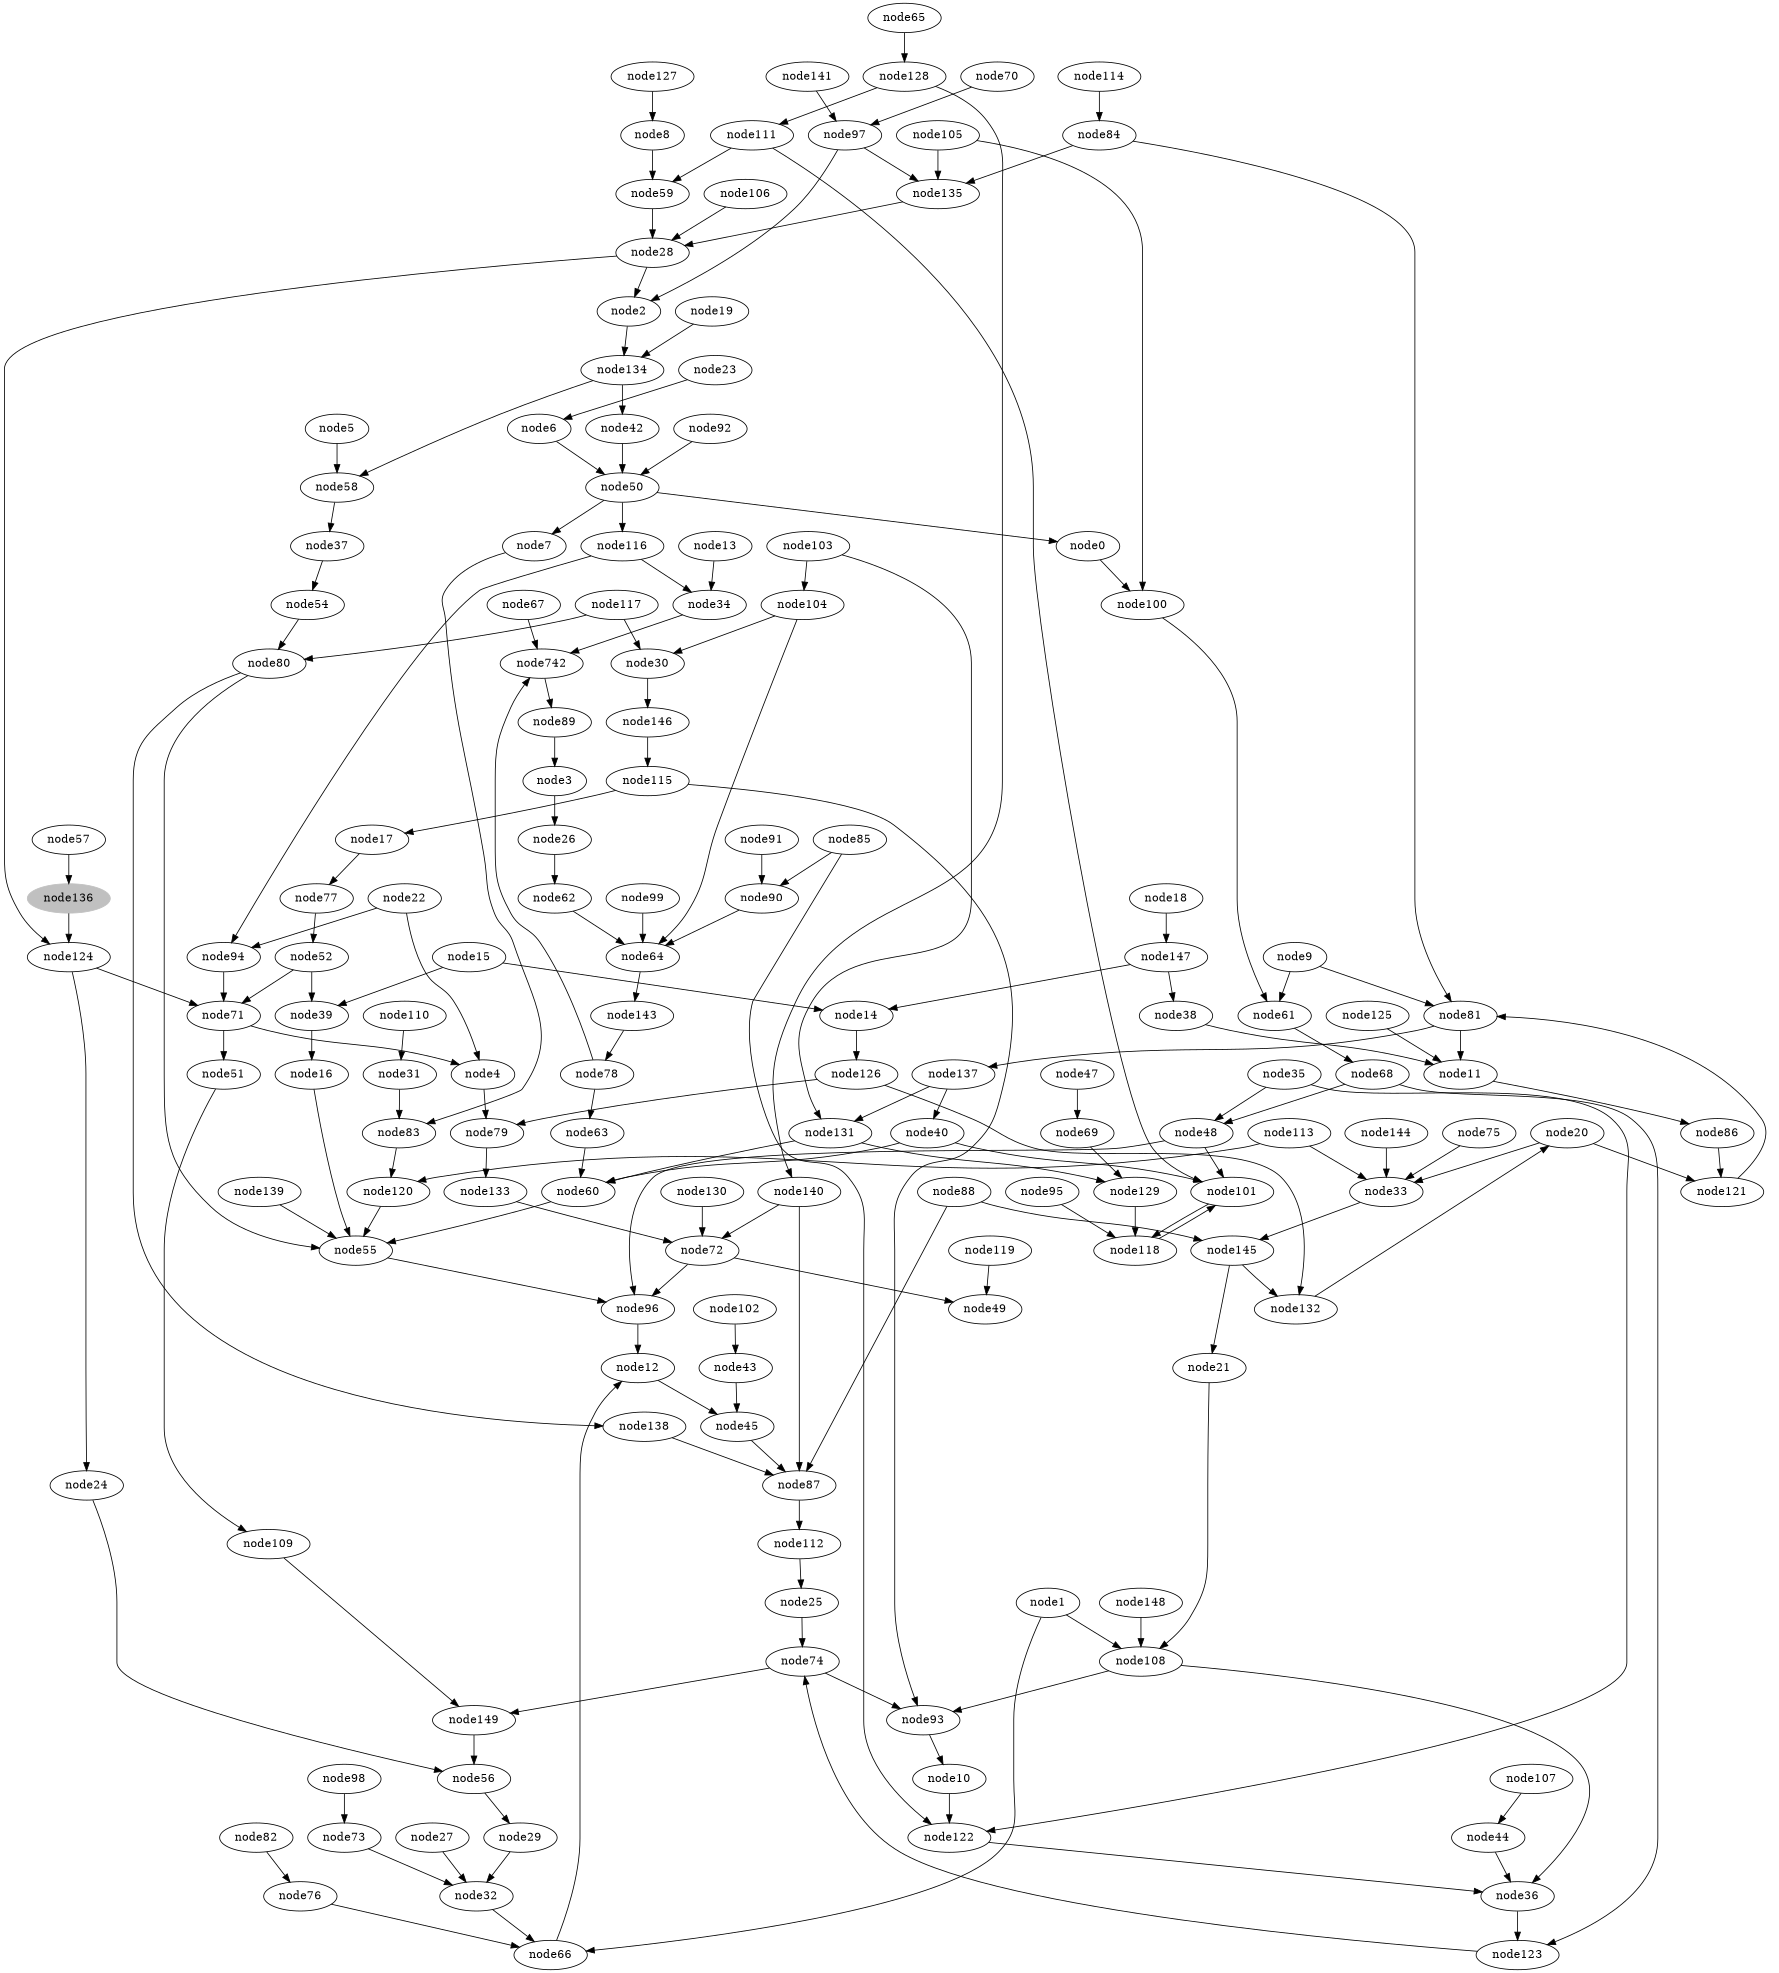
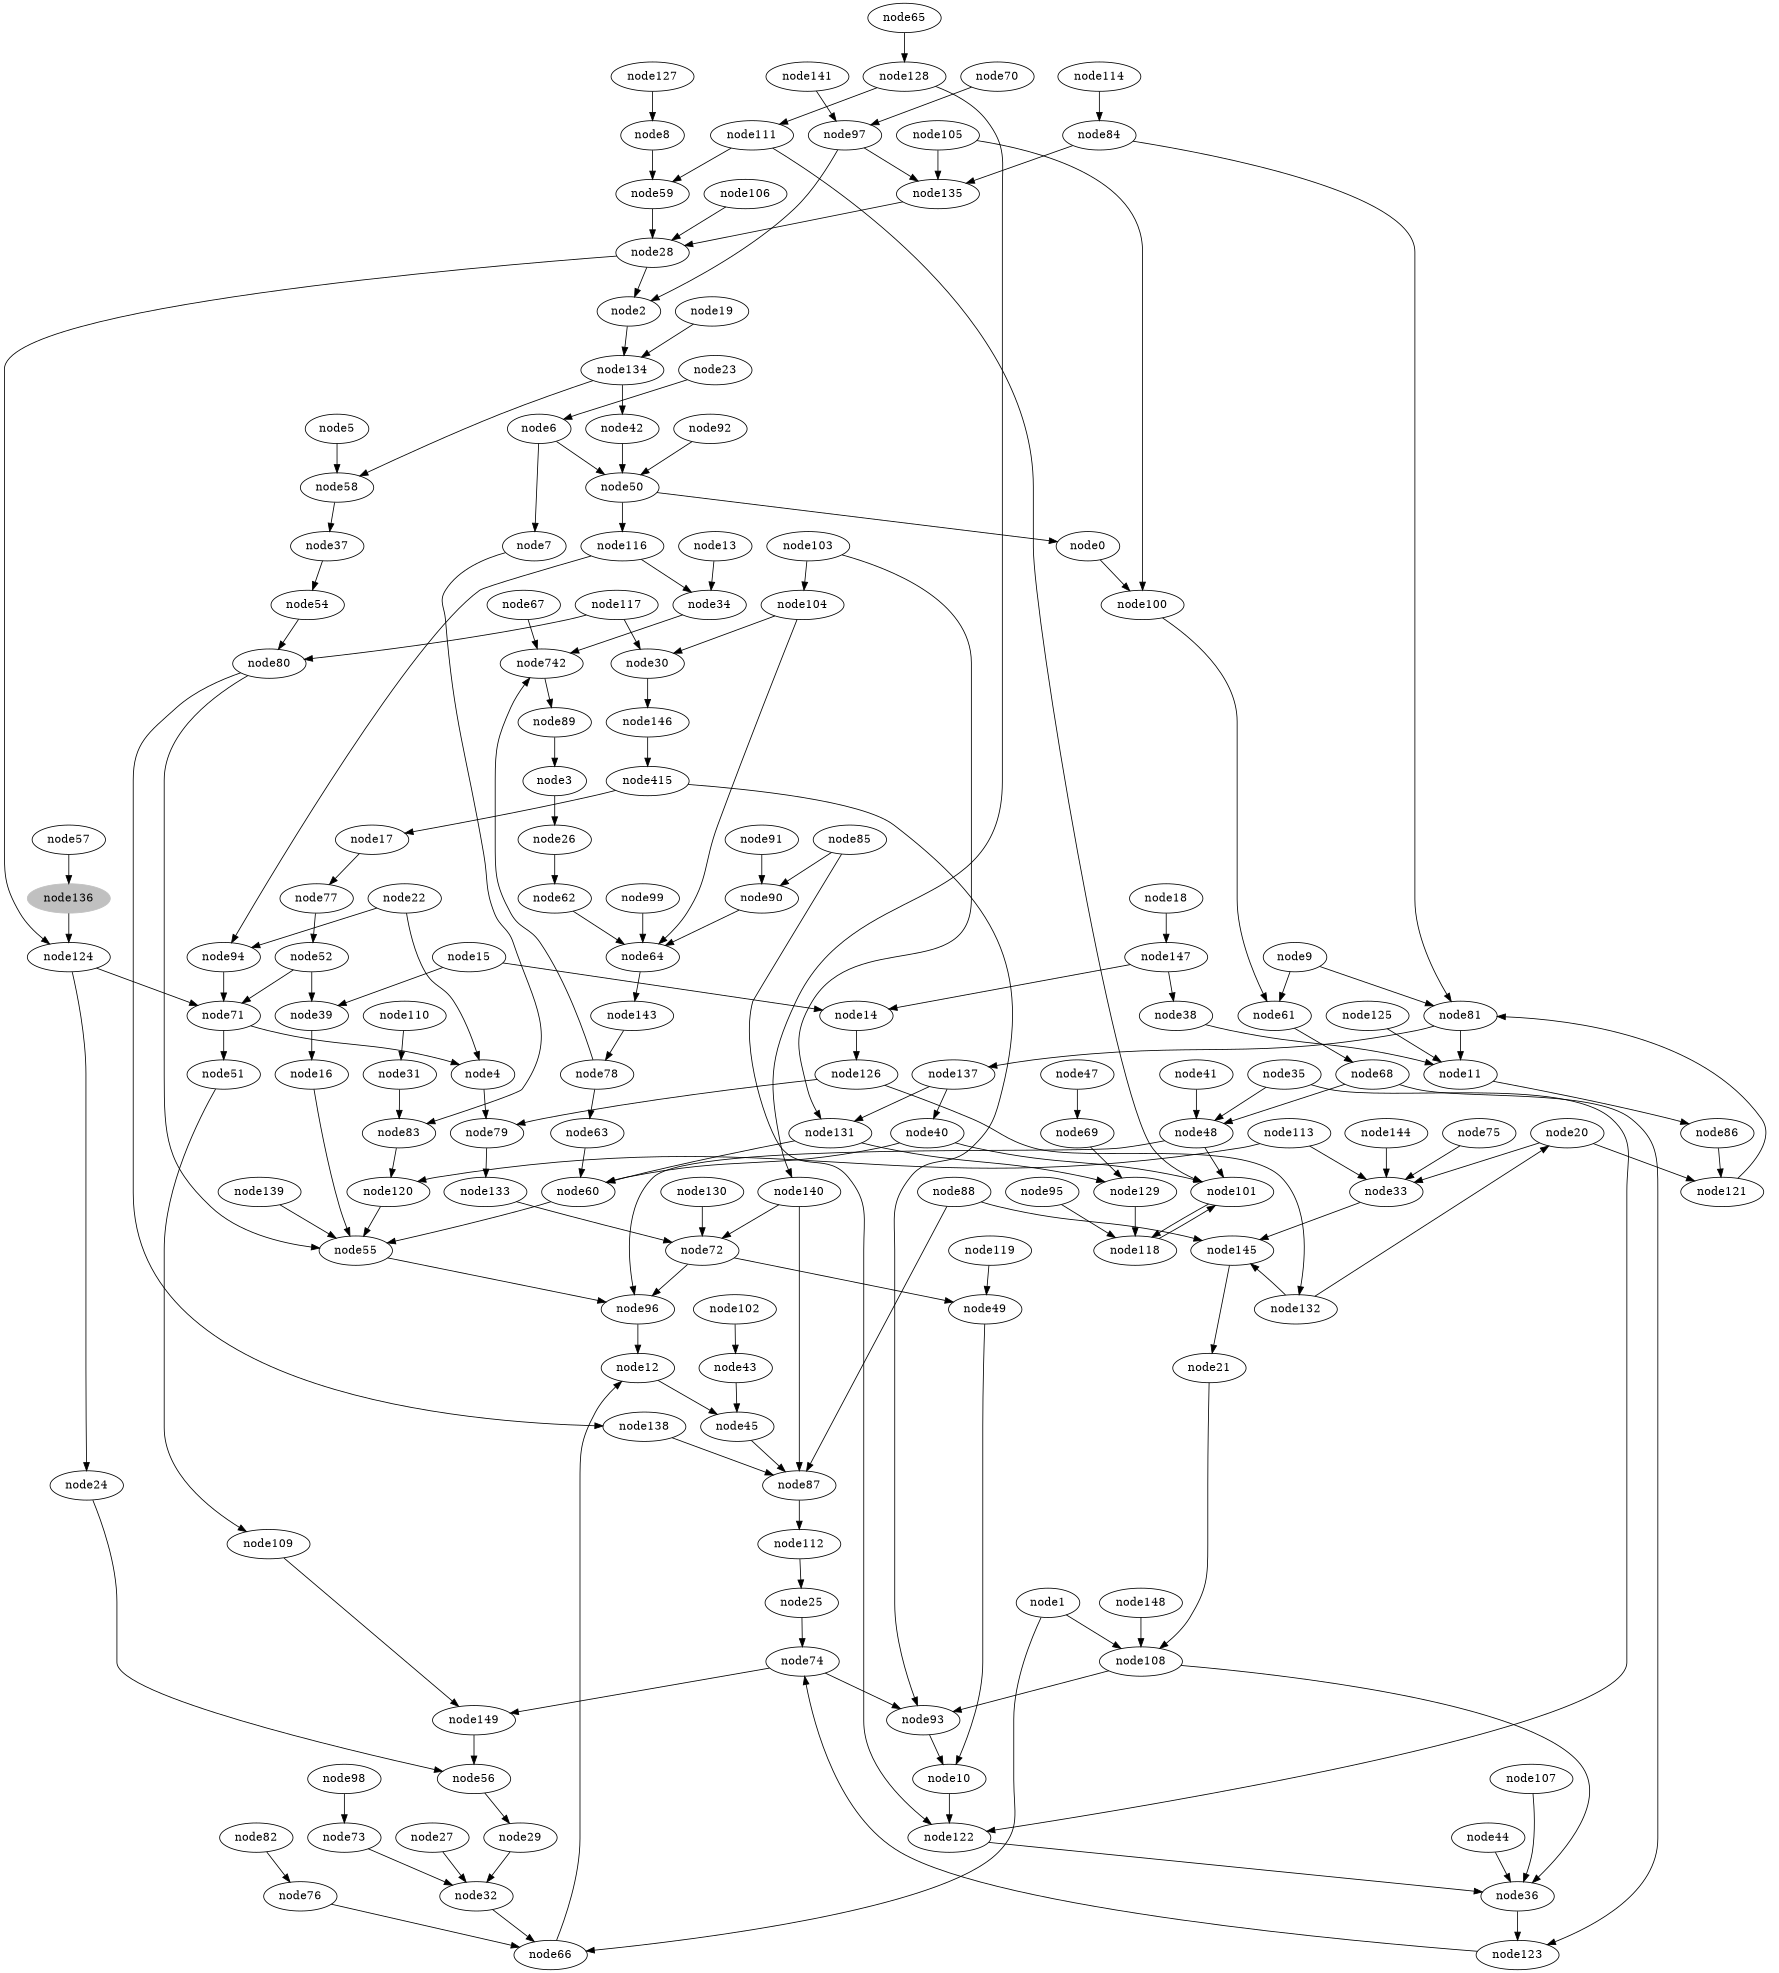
  digraph {
    n1 [label=node0]
    n2 [label=node100]
    n3 [label=node61]
    n4 [label=node1]
    n5 [label=node66]
    n6 [label=node108]
    n7 [label=node12]
    n8 [label=node36]
    n9 [label=node93]
    n10 [label=node2]
    n11 [label=node134]
    n12 [label=node58]
    n13 [label=node42]
    n14 [label=node3]
    n15 [label=node26]
    n16 [label=node62]
    n17 [label=node4]
    n18 [label=node79]
    n19 [label=node133]
    n20 [label=node5]
    n21 [label=node37]
    n22 [label=node6]
    n23 [label=node7]
    n24 [label=node50]
    n25 [label=node83]
    n26 [label=node116]
    n27 [label=node120]
    n28 [label=node8]
    n29 [label=node59]
    n30 [label=node28]
    n31 [label=node9]
    n32 [label=node81]
    n33 [label=node68]
    n34 [label=node11]
    n35 [label=node137]
    n36 [label=node10]
    n37 [label=node122]
    n38 [label=node86]
    n39 [label=node121]
    n40 [label=node45]
    n41 [label=node87]
    n42 [label=node13]
    n43 [label=node34]
    n44 [label=node742]
    n45 [label=node14]
    n46 [label=node126]
    n47 [label=node132]
    n48 [label=node15]
    n49 [label=node39]
    n50 [label=node16]
    n51 [label=node55]
    n52 [label=node96]
    n53 [label=node17]
    n54 [label=node77]
    n55 [label=node52]
    n56 [label=node18]
    n57 [label=node147]
    n58 [label=node38]
    n59 [label=node19]
    n60 [label=node20]
    n61 [label=node33]
    n62 [label=node145]
    n63 [label=node21]
    n64 [label=node22]
    n65 [label=node94]
    n66 [label=node71]
    n67 [label=node23]
    n68 [label=node24]
    n69 [label=node56]
    n70 [label=node29]
    n71 [label=node25]
    n72 [label=node74]
    n73 [label=node149]
    n74 [label=node64]
    n75 [label=node27]
    n76 [label=node32]
    n77 [label=node124]
    n78 [label=node30]
    n79 [label=node146]
-   n80 [label=node115]
+   n80 [label=node415]
    n81 [label=node31]
    n82 [label=node89]
    n83 [label=node35]
    n84 [label=node48]
    n85 [label=node101]
    n86 [label=node123]
    n87 [label=node54]
    n88 [label=node80]
    n89 [label=node40]
    n90 [label=node60]
    n91 [label=node118]
+   n92 [label=node41]
    n93 [label=node43]
    n94 [label=node44]
    n95 [label=node112]
    n96 [label=node47]
    n97 [label=node69]
    n98 [label=node129]
    n99 [label=node49]
    n100 [label=node51]
    n101 [label=node109]
    n102 [label=node138]
    n103 [label=node57]
    n104 [color=gray label=node136 style=filled]
    n105 [label=node143]
    n106 [label=node63]
    n107 [label=node78]
    n108 [label=node65]
    n109 [label=node128]
    n110 [label=node111]
    n111 [label=node140]
    n112 [label=node67]
    n113 [label=node70]
    n114 [label=node97]
    n115 [label=node135]
    n116 [label=node72]
    n117 [label=node73]
    n118 [label=node75]
    n119 [label=node76]
    n120 [label=node131]
    n121 [label=node82]
    n122 [label=node84]
    n123 [label=node85]
    n124 [label=node90]
    n125 [label=node88]
    n126 [label=node91]
    n127 [label=node92]
    n128 [label=node95]
    n129 [label=node98]
    n130 [label=node99]
    n131 [label=node102]
    n132 [label=node103]
    n133 [label=node104]
    n134 [label=node105]
    n135 [label=node106]
    n136 [label=node107]
    n137 [label=node110]
    n138 [label=node113]
    n139 [label=node114]
    n140 [label=node117]
    n141 [label=node119]
    n142 [label=node125]
    n143 [label=node127]
    n144 [label=node130]
    n145 [label=node139]
    n146 [label=node141]
    n147 [label=node144]
    n148 [label=node148]
    n1 -> n2
    n2 -> n3
    n3 -> n33
    n4 -> n5
    n4 -> n6
    n5 -> n7
    n6 -> n8
    n6 -> n9
    n7 -> n40
    n8 -> n86
    n9 -> n36
    n10 -> n11
    n11 -> n12
    n11 -> n13
    n12 -> n21
    n13 -> n24
    n14 -> n15
    n15 -> n16
    n16 -> n74
    n17 -> n18
    n18 -> n19
    n19 -> n116
    n20 -> n12
    n21 -> n87
-   n24 -> n23
+   n22 -> n23
    n22 -> n24
    n23 -> n25
    n24 -> n1
    n24 -> n26
    n25 -> n27
    n26 -> n43
    n26 -> n65
    n27 -> n51
    n28 -> n29
    n29 -> n30
    n30 -> n10
    n30 -> n77
    n31 -> n3
    n31 -> n32
    n32 -> n34
    n32 -> n35
    n33 -> n84
    n33 -> n86
    n34 -> n38
    n35 -> n89
    n35 -> n120
    n36 -> n37
    n37 -> n8
    n38 -> n39
    n39 -> n32
    n40 -> n41
    n41 -> n95
    n42 -> n43
    n43 -> n44
    n44 -> n82
    n45 -> n46
    n46 -> n18
    n46 -> n47
    n47 -> n60
-   n62 -> n47
+   n47 -> n62
    n48 -> n45
    n48 -> n49
    n49 -> n50
    n50 -> n51
    n51 -> n52
    n52 -> n7
    n53 -> n54
    n54 -> n55
    n55 -> n49
    n55 -> n66
    n56 -> n57
    n57 -> n45
    n57 -> n58
    n58 -> n34
    n59 -> n11
    n60 -> n39
    n60 -> n61
    n61 -> n62
    n62 -> n63
    n63 -> n6
    n64 -> n17
    n64 -> n65
    n65 -> n66
    n66 -> n17
    n66 -> n100
    n67 -> n22
    n68 -> n69
    n69 -> n70
    n70 -> n76
    n71 -> n72
    n72 -> n9
    n72 -> n73
    n73 -> n69
    n74 -> n105
    n75 -> n76
    n76 -> n5
    n77 -> n66
    n77 -> n68
    n78 -> n79
    n79 -> n80
    n80 -> n9
    n80 -> n53
    n81 -> n25
    n82 -> n14
    n83 -> n37
    n83 -> n84
    n84 -> n52
    n84 -> n85
    n85 -> n91
    n86 -> n72
    n87 -> n88
    n88 -> n51
    n88 -> n102
    n89 -> n85
    n89 -> n90
    n90 -> n51
    n91 -> n85
+   n92 -> n84
    n93 -> n40
    n94 -> n8
    n95 -> n71
    n96 -> n97
    n97 -> n98
    n98 -> n91
+   n99 -> n36
    n100 -> n101
    n101 -> n73
    n102 -> n41
    n103 -> n104
    n104 -> n77
    n105 -> n107
    n106 -> n90
    n107 -> n44
    n107 -> n106
    n108 -> n109
    n109 -> n110
    n109 -> n111
    n110 -> n29
    n110 -> n85
    n111 -> n41
    n111 -> n116
    n112 -> n44
    n113 -> n114
    n114 -> n10
    n114 -> n115
    n115 -> n30
    n116 -> n52
    n116 -> n99
    n117 -> n76
    n118 -> n61
    n119 -> n5
    n120 -> n90
    n120 -> n98
    n121 -> n119
    n122 -> n32
    n122 -> n115
    n123 -> n37
    n123 -> n124
    n124 -> n74
    n125 -> n41
    n125 -> n62
    n126 -> n124
    n127 -> n24
    n128 -> n91
    n129 -> n117
    n130 -> n74
    n131 -> n93
    n132 -> n120
    n132 -> n133
    n133 -> n74
    n133 -> n78
    n134 -> n2
    n134 -> n115
    n135 -> n30
-   n136 -> n94
+   n136 -> n8
    n137 -> n81
    n138 -> n27
    n138 -> n61
    n139 -> n122
    n140 -> n78
    n140 -> n88
    n141 -> n99
    n142 -> n34
    n143 -> n28
    n144 -> n116
    n145 -> n51
    n146 -> n114
    n147 -> n61
    n148 -> n6
  }
